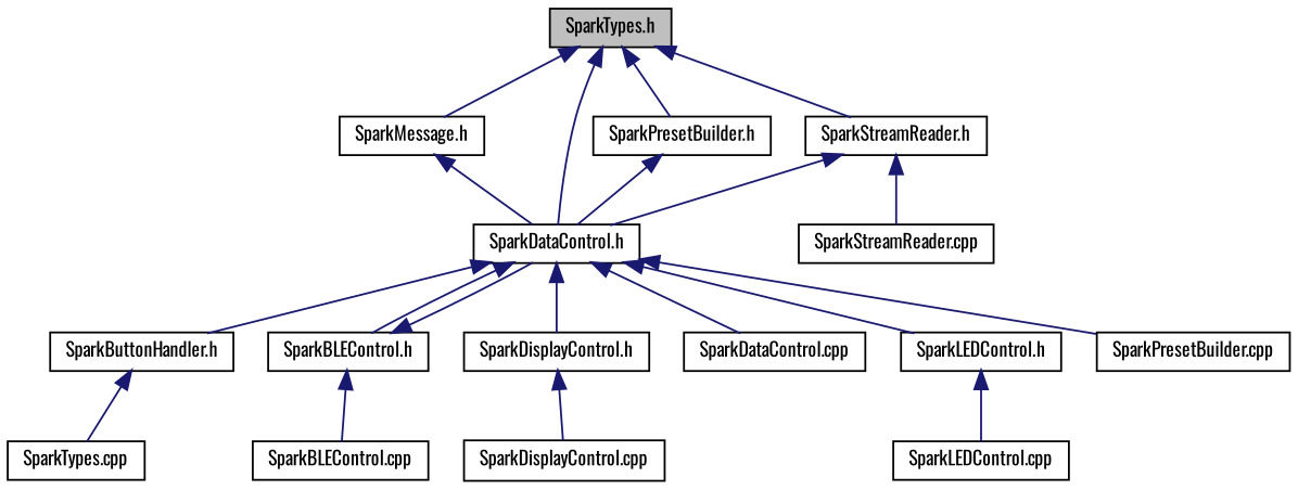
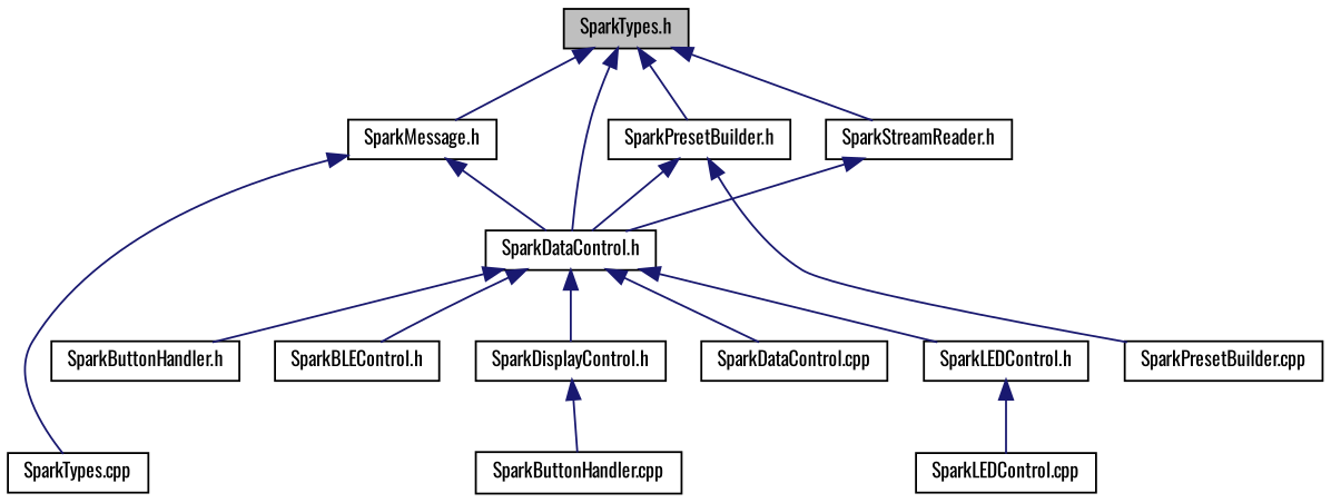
  digraph {
    fontname=Oswald
    node [color=black fillcolor=white fontname=Oswald fontsize=10 shape=record style=filled]
    edge [color=midnightblue dir=back fontname=Oswald fontsize=10 labelfontname=Helvetica labelfontsize=10 style=solid]
    n1 [fillcolor=grey75 fontcolor=black height=0.2 label="SparkTypes.h" width=0.4]
    n2 [height=0.2 label="SparkDataControl.h" width=0.4]
    n3 [height=0.2 label="SparkMessage.h" width=0.4]
    n4 [height=0.2 label="SparkPresetBuilder.h" width=0.4]
    n5 [height=0.2 label="SparkStreamReader.h" width=0.4]
    n6 [height=0.2 label="SparkBLEControl.h" width=0.4]
    n7 [height=0.2 label="SparkButtonHandler.h" width=0.4]
    n8 [height=0.2 label="SparkDataControl.cpp" width=0.4]
    n9 [height=0.2 label="SparkDisplayControl.h" width=0.4]
    n10 [height=0.2 label="SparkLEDControl.h" width=0.4]
    n11 [height=0.2 label="SparkTypes.cpp" width=0.4]
    n12 [height=0.2 label="SparkPresetBuilder.cpp" width=0.4]
-   n13 [height=0.2 label="SparkStreamReader.cpp" width=0.4]
-   n14 [height=0.2 label="SparkBLEControl.cpp" width=0.4]
-   n15 [height=0.2 label="SparkDisplayControl.cpp" width=0.4]
+   n15 [height=0.2 label="SparkButtonHandler.cpp" width=0.4]
    n16 [height=0.2 label="SparkLEDControl.cpp" width=0.4]
    n1 -> n2
    n1 -> n3
    n1 -> n4
    n1 -> n5
    n2 -> n6
    n2 -> n7
    n2 -> n8
    n2 -> n9
    n2 -> n10
    n3 -> n2
-   n7 -> n11
+   n3 -> n11
    n4 -> n2
-   n2 -> n12
+   n4 -> n12
    n5 -> n2
-   n5 -> n13
-   n6 -> n2
-   n6 -> n14
    n9 -> n15
    n10 -> n16
  }
